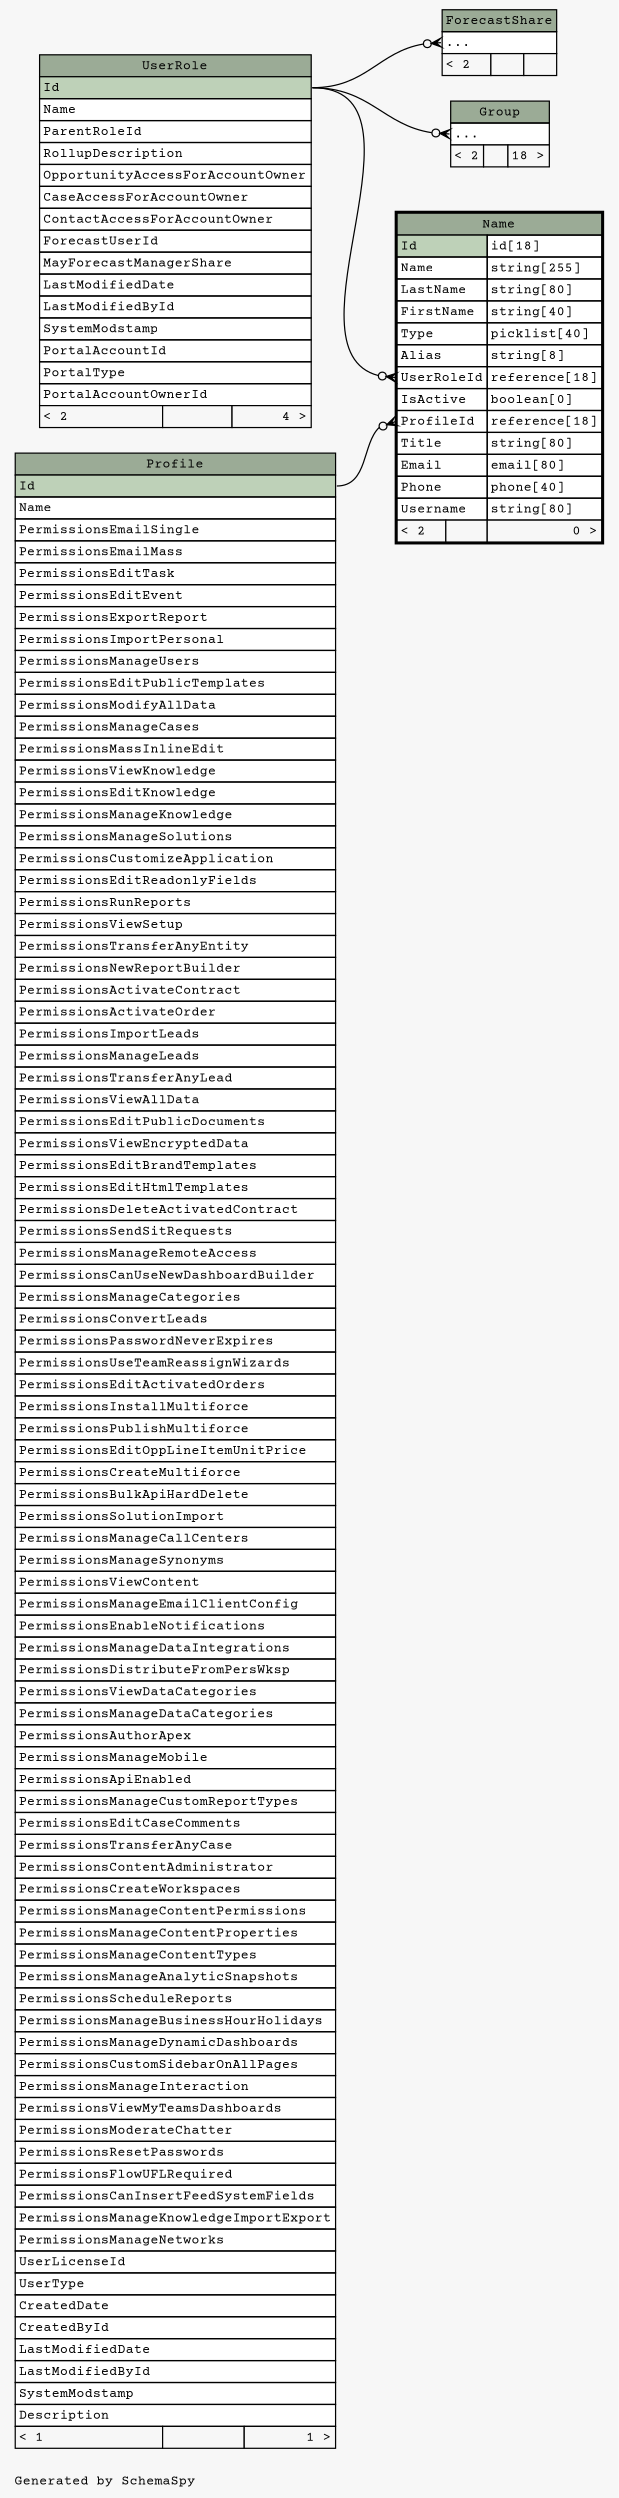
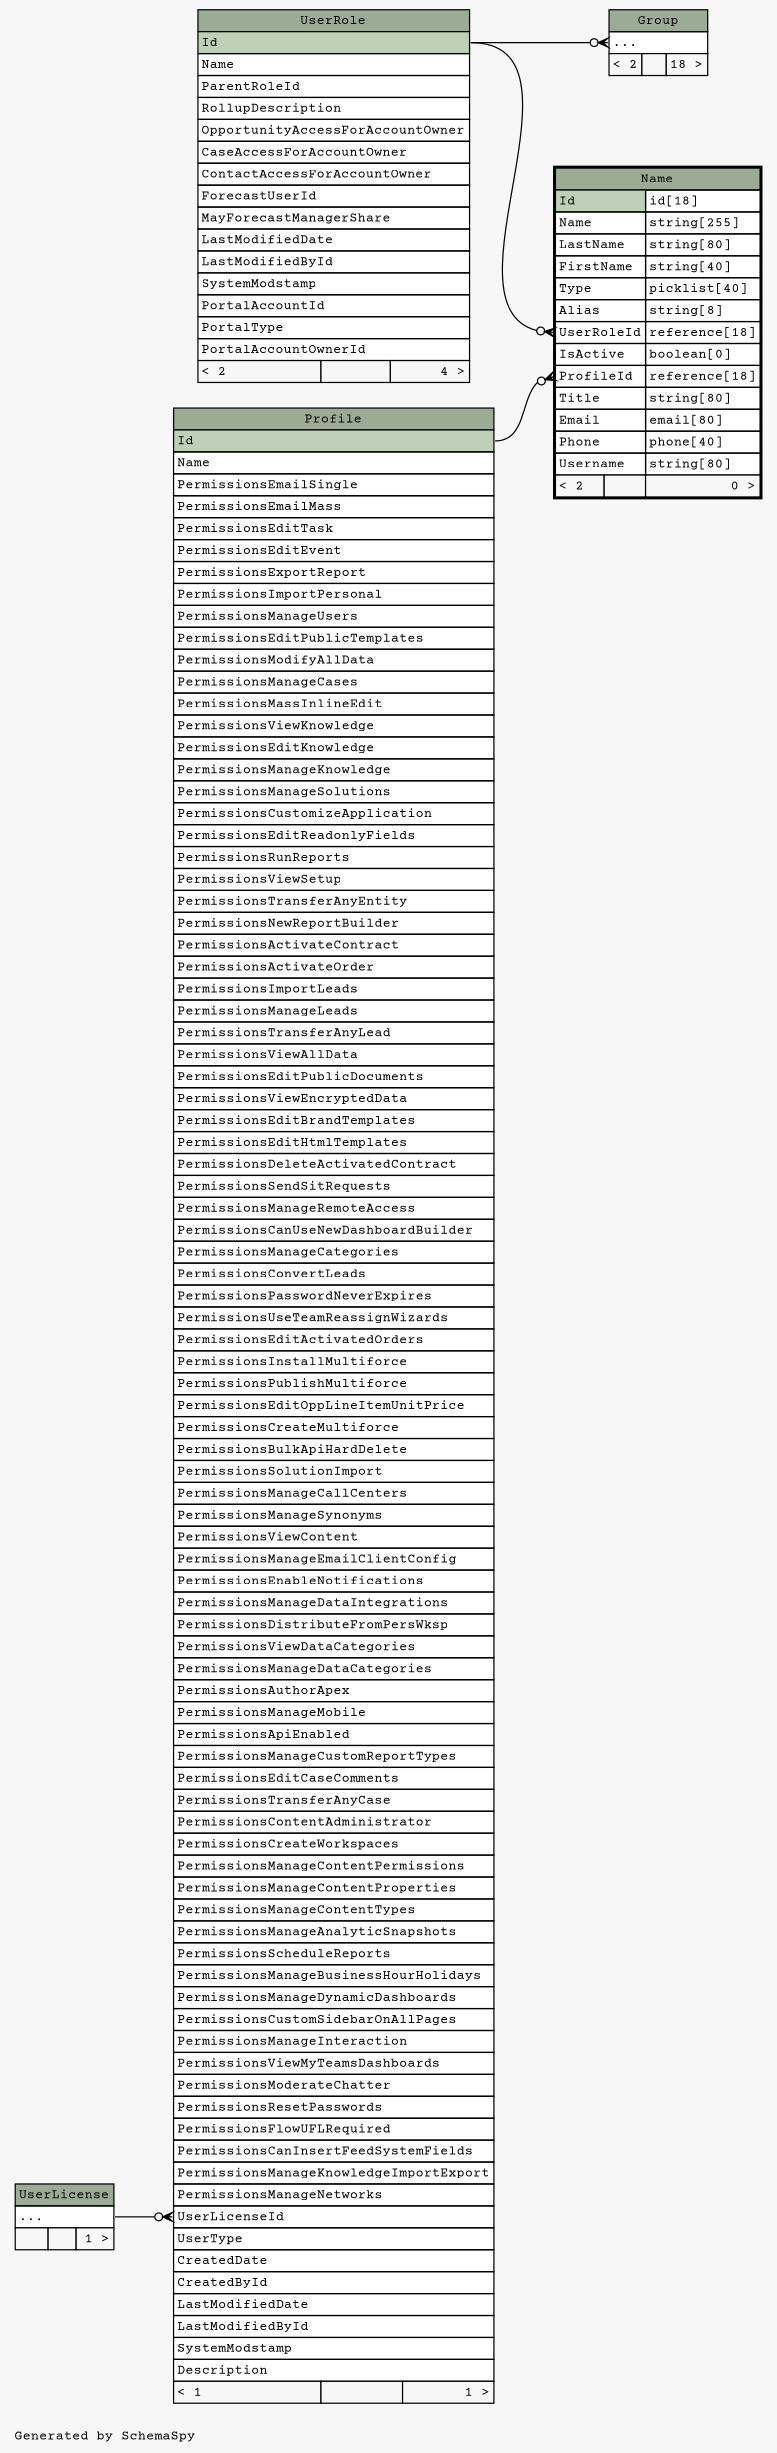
  digraph {
    bgcolor="#f7f7f7"
    fontname="Courier Prime"
    fontsize=11
    label="\nGenerated by SchemaSpy"
    labeljust=l
    nodesep=0.18
    rankdir=RL
    ranksep=0.46
    node [fontname="Courier Prime" fontsize=11 shape=plaintext]
    edge [arrowhead=none arrowsize=0.8 arrowtail=crowodot dir=back fontname="Courier Prime" headport="Id:e" tailport="elipses:w"]
-   n1 [label=<     <TABLE BORDER="0" CELLBORDER="1" CELLSPACING="0" BGCOLOR="#ffffff">       <TR><TD COLSPAN="3" BGCOLOR="#9bab96" ALIGN="CENTER">ForecastShare</TD></TR>       <TR><TD PORT="elipses" COLSPAN="3" ALIGN="LEFT">...</TD></TR>       <TR><TD ALIGN="LEFT" BGCOLOR="#f7f7f7">&lt; 2</TD><TD ALIGN="RIGHT" BGCOLOR="#f7f7f7">  </TD><TD ALIGN="RIGHT" BGCOLOR="#f7f7f7">  </TD></TR>     </TABLE>>]
    n2 [label=<     <TABLE BORDER="0" CELLBORDER="1" CELLSPACING="0" BGCOLOR="#ffffff">       <TR><TD COLSPAN="3" BGCOLOR="#9bab96" ALIGN="CENTER">UserRole</TD></TR>       <TR><TD PORT="Id" COLSPAN="3" BGCOLOR="#bed1b8" ALIGN="LEFT">Id</TD></TR>       <TR><TD PORT="Name" COLSPAN="3" ALIGN="LEFT">Name</TD></TR>       <TR><TD PORT="ParentRoleId" COLSPAN="3" ALIGN="LEFT">ParentRoleId</TD></TR>       <TR><TD PORT="RollupDescription" COLSPAN="3" ALIGN="LEFT">RollupDescription</TD></TR>       <TR><TD PORT="OpportunityAccessForAccountOwner" COLSPAN="3" ALIGN="LEFT">OpportunityAccessForAccountOwner</TD></TR>       <TR><TD PORT="CaseAccessForAccountOwner" COLSPAN="3" ALIGN="LEFT">CaseAccessForAccountOwner</TD></TR>       <TR><TD PORT="ContactAccessForAccountOwner" COLSPAN="3" ALIGN="LEFT">ContactAccessForAccountOwner</TD></TR>       <TR><TD PORT="ForecastUserId" COLSPAN="3" ALIGN="LEFT">ForecastUserId</TD></TR>       <TR><TD PORT="MayForecastManagerShare" COLSPAN="3" ALIGN="LEFT">MayForecastManagerShare</TD></TR>       <TR><TD PORT="LastModifiedDate" COLSPAN="3" ALIGN="LEFT">LastModifiedDate</TD></TR>       <TR><TD PORT="LastModifiedById" COLSPAN="3" ALIGN="LEFT">LastModifiedById</TD></TR>       <TR><TD PORT="SystemModstamp" COLSPAN="3" ALIGN="LEFT">SystemModstamp</TD></TR>       <TR><TD PORT="PortalAccountId" COLSPAN="3" ALIGN="LEFT">PortalAccountId</TD></TR>       <TR><TD PORT="PortalType" COLSPAN="3" ALIGN="LEFT">PortalType</TD></TR>       <TR><TD PORT="PortalAccountOwnerId" COLSPAN="3" ALIGN="LEFT">PortalAccountOwnerId</TD></TR>       <TR><TD ALIGN="LEFT" BGCOLOR="#f7f7f7">&lt; 2</TD><TD ALIGN="RIGHT" BGCOLOR="#f7f7f7">  </TD><TD ALIGN="RIGHT" BGCOLOR="#f7f7f7">4 &gt;</TD></TR>     </TABLE>>]
    n3 [label=<     <TABLE BORDER="0" CELLBORDER="1" CELLSPACING="0" BGCOLOR="#ffffff">       <TR><TD COLSPAN="3" BGCOLOR="#9bab96" ALIGN="CENTER">Group</TD></TR>       <TR><TD PORT="elipses" COLSPAN="3" ALIGN="LEFT">...</TD></TR>       <TR><TD ALIGN="LEFT" BGCOLOR="#f7f7f7">&lt; 2</TD><TD ALIGN="RIGHT" BGCOLOR="#f7f7f7">  </TD><TD ALIGN="RIGHT" BGCOLOR="#f7f7f7">18 &gt;</TD></TR>     </TABLE>>]
    n4 [label=<     <TABLE BORDER="2" CELLBORDER="1" CELLSPACING="0" BGCOLOR="#ffffff">       <TR><TD COLSPAN="3" BGCOLOR="#9bab96" ALIGN="CENTER">Name</TD></TR>       <TR><TD PORT="Id" COLSPAN="2" BGCOLOR="#bed1b8" ALIGN="LEFT">Id</TD><TD PORT="Id.type" ALIGN="LEFT">id[18]</TD></TR>       <TR><TD PORT="Name" COLSPAN="2" ALIGN="LEFT">Name</TD><TD PORT="Name.type" ALIGN="LEFT">string[255]</TD></TR>       <TR><TD PORT="LastName" COLSPAN="2" ALIGN="LEFT">LastName</TD><TD PORT="LastName.type" ALIGN="LEFT">string[80]</TD></TR>       <TR><TD PORT="FirstName" COLSPAN="2" ALIGN="LEFT">FirstName</TD><TD PORT="FirstName.type" ALIGN="LEFT">string[40]</TD></TR>       <TR><TD PORT="Type" COLSPAN="2" ALIGN="LEFT">Type</TD><TD PORT="Type.type" ALIGN="LEFT">picklist[40]</TD></TR>       <TR><TD PORT="Alias" COLSPAN="2" ALIGN="LEFT">Alias</TD><TD PORT="Alias.type" ALIGN="LEFT">string[8]</TD></TR>       <TR><TD PORT="UserRoleId" COLSPAN="2" ALIGN="LEFT">UserRoleId</TD><TD PORT="UserRoleId.type" ALIGN="LEFT">reference[18]</TD></TR>       <TR><TD PORT="IsActive" COLSPAN="2" ALIGN="LEFT">IsActive</TD><TD PORT="IsActive.type" ALIGN="LEFT">boolean[0]</TD></TR>       <TR><TD PORT="ProfileId" COLSPAN="2" ALIGN="LEFT">ProfileId</TD><TD PORT="ProfileId.type" ALIGN="LEFT">reference[18]</TD></TR>       <TR><TD PORT="Title" COLSPAN="2" ALIGN="LEFT">Title</TD><TD PORT="Title.type" ALIGN="LEFT">string[80]</TD></TR>       <TR><TD PORT="Email" COLSPAN="2" ALIGN="LEFT">Email</TD><TD PORT="Email.type" ALIGN="LEFT">email[80]</TD></TR>       <TR><TD PORT="Phone" COLSPAN="2" ALIGN="LEFT">Phone</TD><TD PORT="Phone.type" ALIGN="LEFT">phone[40]</TD></TR>       <TR><TD PORT="Username" COLSPAN="2" ALIGN="LEFT">Username</TD><TD PORT="Username.type" ALIGN="LEFT">string[80]</TD></TR>       <TR><TD ALIGN="LEFT" BGCOLOR="#f7f7f7">&lt; 2</TD><TD ALIGN="RIGHT" BGCOLOR="#f7f7f7">  </TD><TD ALIGN="RIGHT" BGCOLOR="#f7f7f7">0 &gt;</TD></TR>     </TABLE>>]
    n5 [label=<     <TABLE BORDER="0" CELLBORDER="1" CELLSPACING="0" BGCOLOR="#ffffff">       <TR><TD COLSPAN="3" BGCOLOR="#9bab96" ALIGN="CENTER">Profile</TD></TR>       <TR><TD PORT="Id" COLSPAN="3" BGCOLOR="#bed1b8" ALIGN="LEFT">Id</TD></TR>       <TR><TD PORT="Name" COLSPAN="3" ALIGN="LEFT">Name</TD></TR>       <TR><TD PORT="PermissionsEmailSingle" COLSPAN="3" ALIGN="LEFT">PermissionsEmailSingle</TD></TR>       <TR><TD PORT="PermissionsEmailMass" COLSPAN="3" ALIGN="LEFT">PermissionsEmailMass</TD></TR>       <TR><TD PORT="PermissionsEditTask" COLSPAN="3" ALIGN="LEFT">PermissionsEditTask</TD></TR>       <TR><TD PORT="PermissionsEditEvent" COLSPAN="3" ALIGN="LEFT">PermissionsEditEvent</TD></TR>       <TR><TD PORT="PermissionsExportReport" COLSPAN="3" ALIGN="LEFT">PermissionsExportReport</TD></TR>       <TR><TD PORT="PermissionsImportPersonal" COLSPAN="3" ALIGN="LEFT">PermissionsImportPersonal</TD></TR>       <TR><TD PORT="PermissionsManageUsers" COLSPAN="3" ALIGN="LEFT">PermissionsManageUsers</TD></TR>       <TR><TD PORT="PermissionsEditPublicTemplates" COLSPAN="3" ALIGN="LEFT">PermissionsEditPublicTemplates</TD></TR>       <TR><TD PORT="PermissionsModifyAllData" COLSPAN="3" ALIGN="LEFT">PermissionsModifyAllData</TD></TR>       <TR><TD PORT="PermissionsManageCases" COLSPAN="3" ALIGN="LEFT">PermissionsManageCases</TD></TR>       <TR><TD PORT="PermissionsMassInlineEdit" COLSPAN="3" ALIGN="LEFT">PermissionsMassInlineEdit</TD></TR>       <TR><TD PORT="PermissionsViewKnowledge" COLSPAN="3" ALIGN="LEFT">PermissionsViewKnowledge</TD></TR>       <TR><TD PORT="PermissionsEditKnowledge" COLSPAN="3" ALIGN="LEFT">PermissionsEditKnowledge</TD></TR>       <TR><TD PORT="PermissionsManageKnowledge" COLSPAN="3" ALIGN="LEFT">PermissionsManageKnowledge</TD></TR>       <TR><TD PORT="PermissionsManageSolutions" COLSPAN="3" ALIGN="LEFT">PermissionsManageSolutions</TD></TR>       <TR><TD PORT="PermissionsCustomizeApplication" COLSPAN="3" ALIGN="LEFT">PermissionsCustomizeApplication</TD></TR>       <TR><TD PORT="PermissionsEditReadonlyFields" COLSPAN="3" ALIGN="LEFT">PermissionsEditReadonlyFields</TD></TR>       <TR><TD PORT="PermissionsRunReports" COLSPAN="3" ALIGN="LEFT">PermissionsRunReports</TD></TR>       <TR><TD PORT="PermissionsViewSetup" COLSPAN="3" ALIGN="LEFT">PermissionsViewSetup</TD></TR>       <TR><TD PORT="PermissionsTransferAnyEntity" COLSPAN="3" ALIGN="LEFT">PermissionsTransferAnyEntity</TD></TR>       <TR><TD PORT="PermissionsNewReportBuilder" COLSPAN="3" ALIGN="LEFT">PermissionsNewReportBuilder</TD></TR>       <TR><TD PORT="PermissionsActivateContract" COLSPAN="3" ALIGN="LEFT">PermissionsActivateContract</TD></TR>       <TR><TD PORT="PermissionsActivateOrder" COLSPAN="3" ALIGN="LEFT">PermissionsActivateOrder</TD></TR>       <TR><TD PORT="PermissionsImportLeads" COLSPAN="3" ALIGN="LEFT">PermissionsImportLeads</TD></TR>       <TR><TD PORT="PermissionsManageLeads" COLSPAN="3" ALIGN="LEFT">PermissionsManageLeads</TD></TR>       <TR><TD PORT="PermissionsTransferAnyLead" COLSPAN="3" ALIGN="LEFT">PermissionsTransferAnyLead</TD></TR>       <TR><TD PORT="PermissionsViewAllData" COLSPAN="3" ALIGN="LEFT">PermissionsViewAllData</TD></TR>       <TR><TD PORT="PermissionsEditPublicDocuments" COLSPAN="3" ALIGN="LEFT">PermissionsEditPublicDocuments</TD></TR>       <TR><TD PORT="PermissionsViewEncryptedData" COLSPAN="3" ALIGN="LEFT">PermissionsViewEncryptedData</TD></TR>       <TR><TD PORT="PermissionsEditBrandTemplates" COLSPAN="3" ALIGN="LEFT">PermissionsEditBrandTemplates</TD></TR>       <TR><TD PORT="PermissionsEditHtmlTemplates" COLSPAN="3" ALIGN="LEFT">PermissionsEditHtmlTemplates</TD></TR>       <TR><TD PORT="PermissionsDeleteActivatedContract" COLSPAN="3" ALIGN="LEFT">PermissionsDeleteActivatedContract</TD></TR>       <TR><TD PORT="PermissionsSendSitRequests" COLSPAN="3" ALIGN="LEFT">PermissionsSendSitRequests</TD></TR>       <TR><TD PORT="PermissionsManageRemoteAccess" COLSPAN="3" ALIGN="LEFT">PermissionsManageRemoteAccess</TD></TR>       <TR><TD PORT="PermissionsCanUseNewDashboardBuilder" COLSPAN="3" ALIGN="LEFT">PermissionsCanUseNewDashboardBuilder</TD></TR>       <TR><TD PORT="PermissionsManageCategories" COLSPAN="3" ALIGN="LEFT">PermissionsManageCategories</TD></TR>       <TR><TD PORT="PermissionsConvertLeads" COLSPAN="3" ALIGN="LEFT">PermissionsConvertLeads</TD></TR>       <TR><TD PORT="PermissionsPasswordNeverExpires" COLSPAN="3" ALIGN="LEFT">PermissionsPasswordNeverExpires</TD></TR>       <TR><TD PORT="PermissionsUseTeamReassignWizards" COLSPAN="3" ALIGN="LEFT">PermissionsUseTeamReassignWizards</TD></TR>       <TR><TD PORT="PermissionsEditActivatedOrders" COLSPAN="3" ALIGN="LEFT">PermissionsEditActivatedOrders</TD></TR>       <TR><TD PORT="PermissionsInstallMultiforce" COLSPAN="3" ALIGN="LEFT">PermissionsInstallMultiforce</TD></TR>       <TR><TD PORT="PermissionsPublishMultiforce" COLSPAN="3" ALIGN="LEFT">PermissionsPublishMultiforce</TD></TR>       <TR><TD PORT="PermissionsEditOppLineItemUnitPrice" COLSPAN="3" ALIGN="LEFT">PermissionsEditOppLineItemUnitPrice</TD></TR>       <TR><TD PORT="PermissionsCreateMultiforce" COLSPAN="3" ALIGN="LEFT">PermissionsCreateMultiforce</TD></TR>       <TR><TD PORT="PermissionsBulkApiHardDelete" COLSPAN="3" ALIGN="LEFT">PermissionsBulkApiHardDelete</TD></TR>       <TR><TD PORT="PermissionsSolutionImport" COLSPAN="3" ALIGN="LEFT">PermissionsSolutionImport</TD></TR>       <TR><TD PORT="PermissionsManageCallCenters" COLSPAN="3" ALIGN="LEFT">PermissionsManageCallCenters</TD></TR>       <TR><TD PORT="PermissionsManageSynonyms" COLSPAN="3" ALIGN="LEFT">PermissionsManageSynonyms</TD></TR>       <TR><TD PORT="PermissionsViewContent" COLSPAN="3" ALIGN="LEFT">PermissionsViewContent</TD></TR>       <TR><TD PORT="PermissionsManageEmailClientConfig" COLSPAN="3" ALIGN="LEFT">PermissionsManageEmailClientConfig</TD></TR>       <TR><TD PORT="PermissionsEnableNotifications" COLSPAN="3" ALIGN="LEFT">PermissionsEnableNotifications</TD></TR>       <TR><TD PORT="PermissionsManageDataIntegrations" COLSPAN="3" ALIGN="LEFT">PermissionsManageDataIntegrations</TD></TR>       <TR><TD PORT="PermissionsDistributeFromPersWksp" COLSPAN="3" ALIGN="LEFT">PermissionsDistributeFromPersWksp</TD></TR>       <TR><TD PORT="PermissionsViewDataCategories" COLSPAN="3" ALIGN="LEFT">PermissionsViewDataCategories</TD></TR>       <TR><TD PORT="PermissionsManageDataCategories" COLSPAN="3" ALIGN="LEFT">PermissionsManageDataCategories</TD></TR>       <TR><TD PORT="PermissionsAuthorApex" COLSPAN="3" ALIGN="LEFT">PermissionsAuthorApex</TD></TR>       <TR><TD PORT="PermissionsManageMobile" COLSPAN="3" ALIGN="LEFT">PermissionsManageMobile</TD></TR>       <TR><TD PORT="PermissionsApiEnabled" COLSPAN="3" ALIGN="LEFT">PermissionsApiEnabled</TD></TR>       <TR><TD PORT="PermissionsManageCustomReportTypes" COLSPAN="3" ALIGN="LEFT">PermissionsManageCustomReportTypes</TD></TR>       <TR><TD PORT="PermissionsEditCaseComments" COLSPAN="3" ALIGN="LEFT">PermissionsEditCaseComments</TD></TR>       <TR><TD PORT="PermissionsTransferAnyCase" COLSPAN="3" ALIGN="LEFT">PermissionsTransferAnyCase</TD></TR>       <TR><TD PORT="PermissionsContentAdministrator" COLSPAN="3" ALIGN="LEFT">PermissionsContentAdministrator</TD></TR>       <TR><TD PORT="PermissionsCreateWorkspaces" COLSPAN="3" ALIGN="LEFT">PermissionsCreateWorkspaces</TD></TR>       <TR><TD PORT="PermissionsManageContentPermissions" COLSPAN="3" ALIGN="LEFT">PermissionsManageContentPermissions</TD></TR>       <TR><TD PORT="PermissionsManageContentProperties" COLSPAN="3" ALIGN="LEFT">PermissionsManageContentProperties</TD></TR>       <TR><TD PORT="PermissionsManageContentTypes" COLSPAN="3" ALIGN="LEFT">PermissionsManageContentTypes</TD></TR>       <TR><TD PORT="PermissionsManageAnalyticSnapshots" COLSPAN="3" ALIGN="LEFT">PermissionsManageAnalyticSnapshots</TD></TR>       <TR><TD PORT="PermissionsScheduleReports" COLSPAN="3" ALIGN="LEFT">PermissionsScheduleReports</TD></TR>       <TR><TD PORT="PermissionsManageBusinessHourHolidays" COLSPAN="3" ALIGN="LEFT">PermissionsManageBusinessHourHolidays</TD></TR>       <TR><TD PORT="PermissionsManageDynamicDashboards" COLSPAN="3" ALIGN="LEFT">PermissionsManageDynamicDashboards</TD></TR>       <TR><TD PORT="PermissionsCustomSidebarOnAllPages" COLSPAN="3" ALIGN="LEFT">PermissionsCustomSidebarOnAllPages</TD></TR>       <TR><TD PORT="PermissionsManageInteraction" COLSPAN="3" ALIGN="LEFT">PermissionsManageInteraction</TD></TR>       <TR><TD PORT="PermissionsViewMyTeamsDashboards" COLSPAN="3" ALIGN="LEFT">PermissionsViewMyTeamsDashboards</TD></TR>       <TR><TD PORT="PermissionsModerateChatter" COLSPAN="3" ALIGN="LEFT">PermissionsModerateChatter</TD></TR>       <TR><TD PORT="PermissionsResetPasswords" COLSPAN="3" ALIGN="LEFT">PermissionsResetPasswords</TD></TR>       <TR><TD PORT="PermissionsFlowUFLRequired" COLSPAN="3" ALIGN="LEFT">PermissionsFlowUFLRequired</TD></TR>       <TR><TD PORT="PermissionsCanInsertFeedSystemFields" COLSPAN="3" ALIGN="LEFT">PermissionsCanInsertFeedSystemFields</TD></TR>       <TR><TD PORT="PermissionsManageKnowledgeImportExport" COLSPAN="3" ALIGN="LEFT">PermissionsManageKnowledgeImportExport</TD></TR>       <TR><TD PORT="PermissionsManageNetworks" COLSPAN="3" ALIGN="LEFT">PermissionsManageNetworks</TD></TR>       <TR><TD PORT="UserLicenseId" COLSPAN="3" ALIGN="LEFT">UserLicenseId</TD></TR>       <TR><TD PORT="UserType" COLSPAN="3" ALIGN="LEFT">UserType</TD></TR>       <TR><TD PORT="CreatedDate" COLSPAN="3" ALIGN="LEFT">CreatedDate</TD></TR>       <TR><TD PORT="CreatedById" COLSPAN="3" ALIGN="LEFT">CreatedById</TD></TR>       <TR><TD PORT="LastModifiedDate" COLSPAN="3" ALIGN="LEFT">LastModifiedDate</TD></TR>       <TR><TD PORT="LastModifiedById" COLSPAN="3" ALIGN="LEFT">LastModifiedById</TD></TR>       <TR><TD PORT="SystemModstamp" COLSPAN="3" ALIGN="LEFT">SystemModstamp</TD></TR>       <TR><TD PORT="Description" COLSPAN="3" ALIGN="LEFT">Description</TD></TR>       <TR><TD ALIGN="LEFT" BGCOLOR="#f7f7f7">&lt; 1</TD><TD ALIGN="RIGHT" BGCOLOR="#f7f7f7">  </TD><TD ALIGN="RIGHT" BGCOLOR="#f7f7f7">1 &gt;</TD></TR>     </TABLE>>]
-   n1 -> n2
+   n6 [label=<     <TABLE BORDER="0" CELLBORDER="1" CELLSPACING="0" BGCOLOR="#ffffff">       <TR><TD COLSPAN="3" BGCOLOR="#9bab96" ALIGN="CENTER">UserLicense</TD></TR>       <TR><TD PORT="elipses" COLSPAN="3" ALIGN="LEFT">...</TD></TR>       <TR><TD ALIGN="LEFT" BGCOLOR="#f7f7f7">  </TD><TD ALIGN="RIGHT" BGCOLOR="#f7f7f7">  </TD><TD ALIGN="RIGHT" BGCOLOR="#f7f7f7">1 &gt;</TD></TR>     </TABLE>>]
    n3 -> n2
    n4 -> n2 [tailport="UserRoleId:w"]
    n4 -> n5 [tailport="ProfileId:w"]
+   n5 -> n6 [headport="elipses:e" tailport="UserLicenseId:w"]
  }
